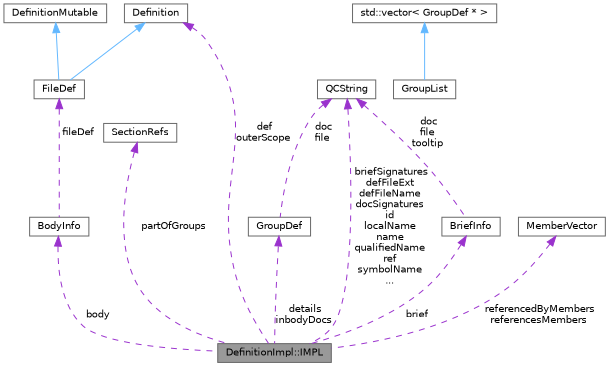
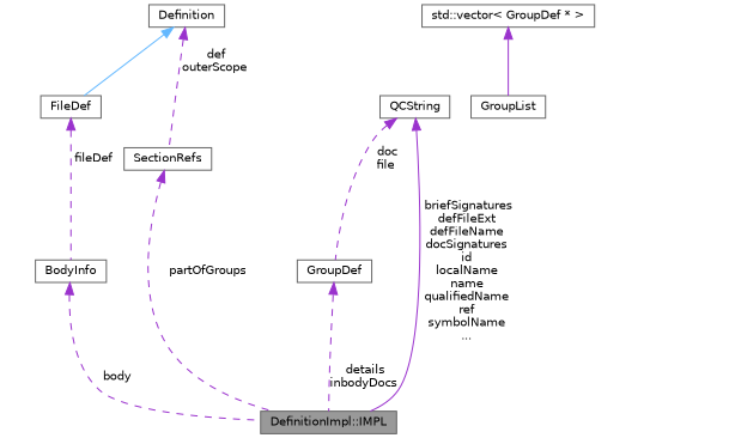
  digraph {
    node [color=gray40 fillcolor=white fontname=Helvetica fontsize=10 shape=box style=filled]
    edge [color=darkorchid3 dir=back fontname=Helvetica fontsize=10 labelfontname=Helvetica labelfontsize=10 style=dashed]
    n1 [fillcolor=grey60 fontcolor=black height=0.2 label="DefinitionImpl::IMPL" width=0.4]
    n2 [height=0.2 label=Definition width=0.4]
    n3 [height=0.2 label=FileDef width=0.4]
    n4 [height=0.2 label=BodyInfo width=0.4]
    n5 [height=0.2 label=SectionRefs width=0.4]
    n6 [height=0.2 label=GroupList width=0.4]
    n7 [height=0.2 label="std::vector\< GroupDef * \>" width=0.4]
    n8 [height=0.2 label=GroupDef width=0.4]
    n9 [height=0.2 label=QCString width=0.4]
-   n10 [height=0.2 label=BriefInfo width=0.4]
-   n11 [height=0.2 label=DefinitionMutable width=0.4]
-   n12 [height=0.2 label=MemberVector width=0.4]
-   n2 -> n1 [label=" def\nouterScope"]
+   n2 -> n5 [label=" def\nouterScope"]
    n2 -> n3 [color=steelblue1 style=solid]
    n3 -> n4 [label=" fileDef"]
    n4 -> n1 [label=" body"]
    n5 -> n1 [label=" partOfGroups"]
-   n7 -> n6 [color=steelblue1 style=solid]
+   n7 -> n6 [style=solid]
    n8 -> n1 [label=" details\ninbodyDocs"]
-   n9 -> n1 [label=" briefSignatures\ndefFileExt\ndefFileName\ndocSignatures\nid\nlocalName\nname\nqualifiedName\nref\nsymbolName\n..."]
+   n9 -> n1 [label=" briefSignatures\ndefFileExt\ndefFileName\ndocSignatures\nid\nlocalName\nname\nqualifiedName\nref\nsymbolName\n..." style=solid]
    n9 -> n8 [label=" doc\nfile"]
-   n9 -> n10 [label=" doc\nfile\ntooltip"]
-   n10 -> n1 [label=" brief"]
-   n11 -> n3 [color=steelblue1 style=solid]
-   n12 -> n1 [label=" referencedByMembers\nreferencesMembers"]
  }
